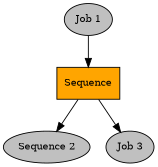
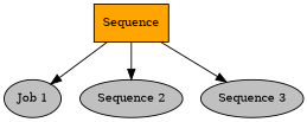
  digraph {
    fontname="times-roman"
    node [fillcolor=gray fontcolor=black fontname="times-roman" fontsize=11 shape=ellipse style=filled]
    edge [fontname="times-roman"]
    Sequence [fillcolor=orange shape=box]
    "Job 1"
    n3 [label="Sequence 2"]
-   "Job 3"
-   "Job 1" -> Sequence
+   "Job 3" [label="Sequence 3"]
+   Sequence -> "Job 1"
    Sequence -> n3
    Sequence -> "Job 3"
  }
